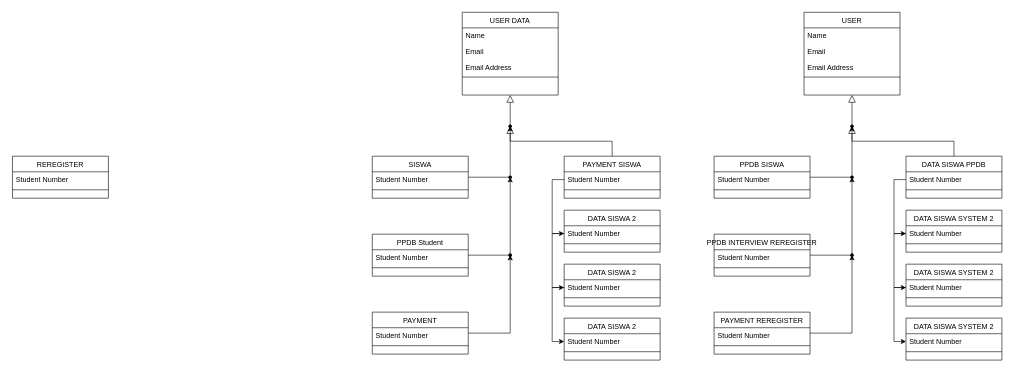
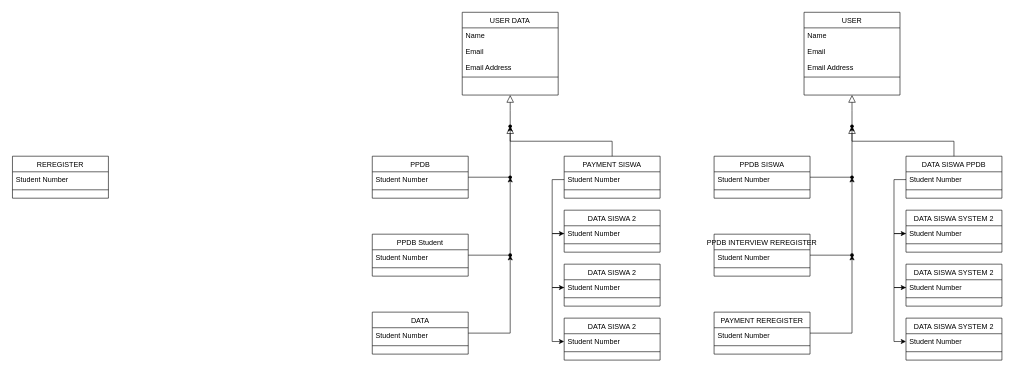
  <mxCell id="0" />
  <mxCell id="1" parent="0" />
  <mxCell id="2" value="USER DATA" style="swimlane;fontStyle=0;align=center;verticalAlign=top;childLayout=stackLayout;horizontal=1;startSize=26;horizontalStack=0;resizeParent=1;resizeLast=0;collapsible=1;marginBottom=0;rounded=0;shadow=0;strokeWidth=1;" parent="1" vertex="1"><mxGeometry x="770" y="20" width="160" height="138" as="geometry"><mxRectangle x="230" y="140" width="160" height="26" as="alternateBounds" /></mxGeometry></mxCell>
  <mxCell id="3" value="Name" style="text;align=left;verticalAlign=top;spacingLeft=4;spacingRight=4;overflow=hidden;rotatable=0;points=[[0,0.5],[1,0.5]];portConstraint=eastwest;" parent="2" vertex="1"><mxGeometry y="26" width="160" height="26" as="geometry" /></mxCell>
  <mxCell id="4" value="Email" style="text;align=left;verticalAlign=top;spacingLeft=4;spacingRight=4;overflow=hidden;rotatable=0;points=[[0,0.5],[1,0.5]];portConstraint=eastwest;rounded=0;shadow=0;html=0;" parent="2" vertex="1"><mxGeometry y="52" width="160" height="26" as="geometry" /></mxCell>
  <mxCell id="5" value="Email Address" style="text;align=left;verticalAlign=top;spacingLeft=4;spacingRight=4;overflow=hidden;rotatable=0;points=[[0,0.5],[1,0.5]];portConstraint=eastwest;rounded=0;shadow=0;html=0;" parent="2" vertex="1"><mxGeometry y="78" width="160" height="26" as="geometry" /></mxCell>
  <mxCell id="6" value="" style="line;html=1;strokeWidth=1;align=left;verticalAlign=middle;spacingTop=-1;spacingLeft=3;spacingRight=3;rotatable=0;labelPosition=right;points=[];portConstraint=eastwest;" parent="2" vertex="1"><mxGeometry y="104" width="160" height="8" as="geometry" /></mxCell>
  <mxCell id="7" value="PAYMENT SISWA" style="swimlane;fontStyle=0;align=center;verticalAlign=top;childLayout=stackLayout;horizontal=1;startSize=26;horizontalStack=0;resizeParent=1;resizeLast=0;collapsible=1;marginBottom=0;rounded=0;shadow=0;strokeWidth=1;" parent="1" vertex="1"><mxGeometry x="940" y="260" width="160" height="70" as="geometry"><mxRectangle x="130" y="380" width="160" height="26" as="alternateBounds" /></mxGeometry></mxCell>
  <mxCell id="8" value="Student Number" style="text;align=left;verticalAlign=top;spacingLeft=4;spacingRight=4;overflow=hidden;rotatable=0;points=[[0,0.5],[1,0.5]];portConstraint=eastwest;" parent="7" vertex="1"><mxGeometry y="26" width="160" height="26" as="geometry" /></mxCell>
  <mxCell id="9" value="" style="line;html=1;strokeWidth=1;align=left;verticalAlign=middle;spacingTop=-1;spacingLeft=3;spacingRight=3;rotatable=0;labelPosition=right;points=[];portConstraint=eastwest;" parent="7" vertex="1"><mxGeometry y="52" width="160" height="8" as="geometry" /></mxCell>
  <mxCell id="10" value="" style="endArrow=block;endSize=10;endFill=0;shadow=0;strokeWidth=1;rounded=0;edgeStyle=elbowEdgeStyle;elbow=vertical;" parent="1" source="39" target="2" edge="1"><mxGeometry width="160" relative="1" as="geometry"><mxPoint x="750" y="103" as="sourcePoint" /><mxPoint x="750" y="103" as="targetPoint" /></mxGeometry></mxCell>
  <mxCell id="11" value="DATA SISWA 2" style="swimlane;fontStyle=0;align=center;verticalAlign=top;childLayout=stackLayout;horizontal=1;startSize=26;horizontalStack=0;resizeParent=1;resizeLast=0;collapsible=1;marginBottom=0;rounded=0;shadow=0;strokeWidth=1;" parent="1" vertex="1"><mxGeometry x="940" y="350" width="160" height="70" as="geometry"><mxRectangle x="340" y="380" width="170" height="26" as="alternateBounds" /></mxGeometry></mxCell>
  <mxCell id="12" value="Student Number" style="text;align=left;verticalAlign=top;spacingLeft=4;spacingRight=4;overflow=hidden;rotatable=0;points=[[0,0.5],[1,0.5]];portConstraint=eastwest;" parent="11" vertex="1"><mxGeometry y="26" width="160" height="26" as="geometry" /></mxCell>
  <mxCell id="13" value="" style="line;html=1;strokeWidth=1;align=left;verticalAlign=middle;spacingTop=-1;spacingLeft=3;spacingRight=3;rotatable=0;labelPosition=right;points=[];portConstraint=eastwest;" parent="11" vertex="1"><mxGeometry y="52" width="160" height="8" as="geometry" /></mxCell>
  <mxCell id="14" value="" style="edgeStyle=orthogonalEdgeStyle;rounded=0;orthogonalLoop=1;jettySize=auto;html=1;entryX=0;entryY=0.5;entryDx=0;entryDy=0;exitX=0;exitY=0.5;exitDx=0;exitDy=0;" parent="1" source="16" target="19" edge="1"><mxGeometry relative="1" as="geometry" /></mxCell>
  <mxCell id="15" value="DATA SISWA 2" style="swimlane;fontStyle=0;align=center;verticalAlign=top;childLayout=stackLayout;horizontal=1;startSize=26;horizontalStack=0;resizeParent=1;resizeLast=0;collapsible=1;marginBottom=0;rounded=0;shadow=0;strokeWidth=1;" parent="1" vertex="1"><mxGeometry x="940" y="440" width="160" height="70" as="geometry"><mxRectangle x="340" y="380" width="170" height="26" as="alternateBounds" /></mxGeometry></mxCell>
  <mxCell id="16" value="Student Number" style="text;align=left;verticalAlign=top;spacingLeft=4;spacingRight=4;overflow=hidden;rotatable=0;points=[[0,0.5],[1,0.5]];portConstraint=eastwest;" parent="15" vertex="1"><mxGeometry y="26" width="160" height="26" as="geometry" /></mxCell>
  <mxCell id="17" value="" style="line;html=1;strokeWidth=1;align=left;verticalAlign=middle;spacingTop=-1;spacingLeft=3;spacingRight=3;rotatable=0;labelPosition=right;points=[];portConstraint=eastwest;" parent="15" vertex="1"><mxGeometry y="52" width="160" height="8" as="geometry" /></mxCell>
  <mxCell id="18" value="DATA SISWA 2" style="swimlane;fontStyle=0;align=center;verticalAlign=top;childLayout=stackLayout;horizontal=1;startSize=26;horizontalStack=0;resizeParent=1;resizeLast=0;collapsible=1;marginBottom=0;rounded=0;shadow=0;strokeWidth=1;" parent="1" vertex="1"><mxGeometry x="940" y="530" width="160" height="70" as="geometry"><mxRectangle x="340" y="380" width="170" height="26" as="alternateBounds" /></mxGeometry></mxCell>
  <mxCell id="19" value="Student Number" style="text;align=left;verticalAlign=top;spacingLeft=4;spacingRight=4;overflow=hidden;rotatable=0;points=[[0,0.5],[1,0.5]];portConstraint=eastwest;" parent="18" vertex="1"><mxGeometry y="26" width="160" height="26" as="geometry" /></mxCell>
  <mxCell id="20" value="" style="line;html=1;strokeWidth=1;align=left;verticalAlign=middle;spacingTop=-1;spacingLeft=3;spacingRight=3;rotatable=0;labelPosition=right;points=[];portConstraint=eastwest;" parent="18" vertex="1"><mxGeometry y="52" width="160" height="8" as="geometry" /></mxCell>
  <mxCell id="21" value="" style="edgeStyle=orthogonalEdgeStyle;rounded=0;orthogonalLoop=1;jettySize=auto;html=1;entryX=0;entryY=0.5;entryDx=0;entryDy=0;" parent="1" source="12" target="16" edge="1"><mxGeometry relative="1" as="geometry"><Array as="points" /></mxGeometry></mxCell>
  <mxCell id="22" value="" style="edgeStyle=orthogonalEdgeStyle;rounded=0;orthogonalLoop=1;jettySize=auto;html=1;entryX=0;entryY=0.5;entryDx=0;entryDy=0;" parent="1" source="8" target="12" edge="1"><mxGeometry relative="1" as="geometry" /></mxCell>
  <mxCell id="23" value="" style="edgeStyle=orthogonalEdgeStyle;rounded=0;orthogonalLoop=1;jettySize=auto;html=1;" edge="1" parent="1" source="24" target="39"><mxGeometry relative="1" as="geometry" /></mxCell>
- <mxCell id="24" value="SISWA" style="swimlane;fontStyle=0;align=center;verticalAlign=top;childLayout=stackLayout;horizontal=1;startSize=26;horizontalStack=0;resizeParent=1;resizeLast=0;collapsible=1;marginBottom=0;rounded=0;shadow=0;strokeWidth=1;" parent="1" vertex="1"><mxGeometry x="620" y="260" width="160" height="70" as="geometry"><mxRectangle x="130" y="380" width="160" height="26" as="alternateBounds" /></mxGeometry></mxCell>
+ <mxCell id="24" value="PPDB" style="swimlane;fontStyle=0;align=center;verticalAlign=top;childLayout=stackLayout;horizontal=1;startSize=26;horizontalStack=0;resizeParent=1;resizeLast=0;collapsible=1;marginBottom=0;rounded=0;shadow=0;strokeWidth=1;" parent="1" vertex="1"><mxGeometry x="620" y="260" width="160" height="70" as="geometry"><mxRectangle x="130" y="380" width="160" height="26" as="alternateBounds" /></mxGeometry></mxCell>
  <mxCell id="25" value="Student Number" style="text;align=left;verticalAlign=top;spacingLeft=4;spacingRight=4;overflow=hidden;rotatable=0;points=[[0,0.5],[1,0.5]];portConstraint=eastwest;" parent="24" vertex="1"><mxGeometry y="26" width="160" height="26" as="geometry" /></mxCell>
  <mxCell id="26" value="" style="line;html=1;strokeWidth=1;align=left;verticalAlign=middle;spacingTop=-1;spacingLeft=3;spacingRight=3;rotatable=0;labelPosition=right;points=[];portConstraint=eastwest;" parent="24" vertex="1"><mxGeometry y="52" width="160" height="8" as="geometry" /></mxCell>
  <mxCell id="27" value="" style="edgeStyle=orthogonalEdgeStyle;rounded=0;orthogonalLoop=1;jettySize=auto;html=1;" edge="1" parent="1" source="28" target="40"><mxGeometry relative="1" as="geometry" /></mxCell>
  <mxCell id="28" value="PPDB Student" style="swimlane;fontStyle=0;align=center;verticalAlign=top;childLayout=stackLayout;horizontal=1;startSize=26;horizontalStack=0;resizeParent=1;resizeLast=0;collapsible=1;marginBottom=0;rounded=0;shadow=0;strokeWidth=1;" parent="1" vertex="1"><mxGeometry x="620" y="390" width="160" height="70" as="geometry"><mxRectangle x="130" y="380" width="160" height="26" as="alternateBounds" /></mxGeometry></mxCell>
  <mxCell id="29" value="Student Number" style="text;align=left;verticalAlign=top;spacingLeft=4;spacingRight=4;overflow=hidden;rotatable=0;points=[[0,0.5],[1,0.5]];portConstraint=eastwest;" parent="28" vertex="1"><mxGeometry y="26" width="160" height="26" as="geometry" /></mxCell>
  <mxCell id="30" value="" style="line;html=1;strokeWidth=1;align=left;verticalAlign=middle;spacingTop=-1;spacingLeft=3;spacingRight=3;rotatable=0;labelPosition=right;points=[];portConstraint=eastwest;" parent="28" vertex="1"><mxGeometry y="52" width="160" height="8" as="geometry" /></mxCell>
  <mxCell id="31" value="" style="edgeStyle=orthogonalEdgeStyle;rounded=0;orthogonalLoop=1;jettySize=auto;html=1;" edge="1" parent="1" source="32" target="41"><mxGeometry relative="1" as="geometry" /></mxCell>
- <mxCell id="32" value="PAYMENT" style="swimlane;fontStyle=0;align=center;verticalAlign=top;childLayout=stackLayout;horizontal=1;startSize=26;horizontalStack=0;resizeParent=1;resizeLast=0;collapsible=1;marginBottom=0;rounded=0;shadow=0;strokeWidth=1;" parent="1" vertex="1"><mxGeometry x="620" y="520" width="160" height="70" as="geometry"><mxRectangle x="130" y="380" width="160" height="26" as="alternateBounds" /></mxGeometry></mxCell>
+ <mxCell id="32" value="DATA" style="swimlane;fontStyle=0;align=center;verticalAlign=top;childLayout=stackLayout;horizontal=1;startSize=26;horizontalStack=0;resizeParent=1;resizeLast=0;collapsible=1;marginBottom=0;rounded=0;shadow=0;strokeWidth=1;" parent="1" vertex="1"><mxGeometry x="620" y="520" width="160" height="70" as="geometry"><mxRectangle x="130" y="380" width="160" height="26" as="alternateBounds" /></mxGeometry></mxCell>
  <mxCell id="33" value="Student Number" style="text;align=left;verticalAlign=top;spacingLeft=4;spacingRight=4;overflow=hidden;rotatable=0;points=[[0,0.5],[1,0.5]];portConstraint=eastwest;" parent="32" vertex="1"><mxGeometry y="26" width="160" height="26" as="geometry" /></mxCell>
  <mxCell id="34" value="" style="line;html=1;strokeWidth=1;align=left;verticalAlign=middle;spacingTop=-1;spacingLeft=3;spacingRight=3;rotatable=0;labelPosition=right;points=[];portConstraint=eastwest;" parent="32" vertex="1"><mxGeometry y="52" width="160" height="8" as="geometry" /></mxCell>
  <mxCell id="35" value="REREGISTER" style="swimlane;fontStyle=0;align=center;verticalAlign=top;childLayout=stackLayout;horizontal=1;startSize=26;horizontalStack=0;resizeParent=1;resizeLast=0;collapsible=1;marginBottom=0;rounded=0;shadow=0;strokeWidth=1;" vertex="1" parent="1"><mxGeometry x="20" y="260" width="160" height="70" as="geometry"><mxRectangle x="130" y="380" width="160" height="26" as="alternateBounds" /></mxGeometry></mxCell>
  <mxCell id="36" value="Student Number" style="text;align=left;verticalAlign=top;spacingLeft=4;spacingRight=4;overflow=hidden;rotatable=0;points=[[0,0.5],[1,0.5]];portConstraint=eastwest;" vertex="1" parent="35"><mxGeometry y="26" width="160" height="26" as="geometry" /></mxCell>
  <mxCell id="37" value="" style="line;html=1;strokeWidth=1;align=left;verticalAlign=middle;spacingTop=-1;spacingLeft=3;spacingRight=3;rotatable=0;labelPosition=right;points=[];portConstraint=eastwest;" vertex="1" parent="35"><mxGeometry y="52" width="160" height="8" as="geometry" /></mxCell>
  <mxCell id="38" value="" style="endArrow=block;endSize=10;endFill=0;shadow=0;strokeWidth=1;rounded=0;edgeStyle=elbowEdgeStyle;elbow=vertical;" edge="1" parent="1" source="7" target="39"><mxGeometry width="160" relative="1" as="geometry"><mxPoint x="1020" y="260" as="sourcePoint" /><mxPoint x="850" y="158" as="targetPoint" /></mxGeometry></mxCell>
  <mxCell id="39" value="" style="shape=waypoint;sketch=0;size=6;pointerEvents=1;points=[];fillColor=default;resizable=0;rotatable=0;perimeter=centerPerimeter;snapToPoint=1;verticalAlign=top;fontStyle=0;startSize=26;rounded=0;shadow=0;strokeWidth=1;" vertex="1" parent="1"><mxGeometry x="840" y="200" width="20" height="20" as="geometry" /></mxCell>
  <mxCell id="40" value="" style="shape=waypoint;sketch=0;size=6;pointerEvents=1;points=[];fillColor=default;resizable=0;rotatable=0;perimeter=centerPerimeter;snapToPoint=1;verticalAlign=top;fontStyle=0;startSize=26;rounded=0;shadow=0;strokeWidth=1;" vertex="1" parent="1"><mxGeometry x="840" y="285" width="20" height="20" as="geometry" /></mxCell>
  <mxCell id="41" value="" style="shape=waypoint;sketch=0;size=6;pointerEvents=1;points=[];fillColor=default;resizable=0;rotatable=0;perimeter=centerPerimeter;snapToPoint=1;verticalAlign=top;fontStyle=0;startSize=26;rounded=0;shadow=0;strokeWidth=1;" vertex="1" parent="1"><mxGeometry x="840" y="415" width="20" height="20" as="geometry" /></mxCell>
  <mxCell id="42" value="USER" style="swimlane;fontStyle=0;align=center;verticalAlign=top;childLayout=stackLayout;horizontal=1;startSize=26;horizontalStack=0;resizeParent=1;resizeLast=0;collapsible=1;marginBottom=0;rounded=0;shadow=0;strokeWidth=1;" vertex="1" parent="1"><mxGeometry x="1340" y="20" width="160" height="138" as="geometry"><mxRectangle x="230" y="140" width="160" height="26" as="alternateBounds" /></mxGeometry></mxCell>
  <mxCell id="43" value="Name" style="text;align=left;verticalAlign=top;spacingLeft=4;spacingRight=4;overflow=hidden;rotatable=0;points=[[0,0.5],[1,0.5]];portConstraint=eastwest;" vertex="1" parent="42"><mxGeometry y="26" width="160" height="26" as="geometry" /></mxCell>
  <mxCell id="44" value="Email" style="text;align=left;verticalAlign=top;spacingLeft=4;spacingRight=4;overflow=hidden;rotatable=0;points=[[0,0.5],[1,0.5]];portConstraint=eastwest;rounded=0;shadow=0;html=0;" vertex="1" parent="42"><mxGeometry y="52" width="160" height="26" as="geometry" /></mxCell>
  <mxCell id="45" value="Email Address" style="text;align=left;verticalAlign=top;spacingLeft=4;spacingRight=4;overflow=hidden;rotatable=0;points=[[0,0.5],[1,0.5]];portConstraint=eastwest;rounded=0;shadow=0;html=0;" vertex="1" parent="42"><mxGeometry y="78" width="160" height="26" as="geometry" /></mxCell>
  <mxCell id="46" value="" style="line;html=1;strokeWidth=1;align=left;verticalAlign=middle;spacingTop=-1;spacingLeft=3;spacingRight=3;rotatable=0;labelPosition=right;points=[];portConstraint=eastwest;" vertex="1" parent="42"><mxGeometry y="104" width="160" height="8" as="geometry" /></mxCell>
  <mxCell id="47" value="DATA SISWA PPDB" style="swimlane;fontStyle=0;align=center;verticalAlign=top;childLayout=stackLayout;horizontal=1;startSize=26;horizontalStack=0;resizeParent=1;resizeLast=0;collapsible=1;marginBottom=0;rounded=0;shadow=0;strokeWidth=1;" vertex="1" parent="1"><mxGeometry x="1510" y="260" width="160" height="70" as="geometry"><mxRectangle x="130" y="380" width="160" height="26" as="alternateBounds" /></mxGeometry></mxCell>
  <mxCell id="48" value="Student Number" style="text;align=left;verticalAlign=top;spacingLeft=4;spacingRight=4;overflow=hidden;rotatable=0;points=[[0,0.5],[1,0.5]];portConstraint=eastwest;" vertex="1" parent="47"><mxGeometry y="26" width="160" height="26" as="geometry" /></mxCell>
  <mxCell id="49" value="" style="line;html=1;strokeWidth=1;align=left;verticalAlign=middle;spacingTop=-1;spacingLeft=3;spacingRight=3;rotatable=0;labelPosition=right;points=[];portConstraint=eastwest;" vertex="1" parent="47"><mxGeometry y="52" width="160" height="8" as="geometry" /></mxCell>
  <mxCell id="50" value="" style="endArrow=block;endSize=10;endFill=0;shadow=0;strokeWidth=1;rounded=0;edgeStyle=elbowEdgeStyle;elbow=vertical;" edge="1" parent="1" source="76" target="42"><mxGeometry width="160" relative="1" as="geometry"><mxPoint x="1320" y="103" as="sourcePoint" /><mxPoint x="1320" y="103" as="targetPoint" /></mxGeometry></mxCell>
  <mxCell id="51" value="DATA SISWA SYSTEM 2" style="swimlane;fontStyle=0;align=center;verticalAlign=top;childLayout=stackLayout;horizontal=1;startSize=26;horizontalStack=0;resizeParent=1;resizeLast=0;collapsible=1;marginBottom=0;rounded=0;shadow=0;strokeWidth=1;" vertex="1" parent="1"><mxGeometry x="1510" y="350" width="160" height="70" as="geometry"><mxRectangle x="340" y="380" width="170" height="26" as="alternateBounds" /></mxGeometry></mxCell>
  <mxCell id="52" value="Student Number" style="text;align=left;verticalAlign=top;spacingLeft=4;spacingRight=4;overflow=hidden;rotatable=0;points=[[0,0.5],[1,0.5]];portConstraint=eastwest;" vertex="1" parent="51"><mxGeometry y="26" width="160" height="26" as="geometry" /></mxCell>
  <mxCell id="53" value="" style="line;html=1;strokeWidth=1;align=left;verticalAlign=middle;spacingTop=-1;spacingLeft=3;spacingRight=3;rotatable=0;labelPosition=right;points=[];portConstraint=eastwest;" vertex="1" parent="51"><mxGeometry y="52" width="160" height="8" as="geometry" /></mxCell>
  <mxCell id="54" value="" style="edgeStyle=orthogonalEdgeStyle;rounded=0;orthogonalLoop=1;jettySize=auto;html=1;entryX=0;entryY=0.5;entryDx=0;entryDy=0;exitX=0;exitY=0.5;exitDx=0;exitDy=0;" edge="1" parent="1" source="56" target="59"><mxGeometry relative="1" as="geometry" /></mxCell>
  <mxCell id="55" value="DATA SISWA SYSTEM 2" style="swimlane;fontStyle=0;align=center;verticalAlign=top;childLayout=stackLayout;horizontal=1;startSize=26;horizontalStack=0;resizeParent=1;resizeLast=0;collapsible=1;marginBottom=0;rounded=0;shadow=0;strokeWidth=1;" vertex="1" parent="1"><mxGeometry x="1510" y="440" width="160" height="70" as="geometry"><mxRectangle x="340" y="380" width="170" height="26" as="alternateBounds" /></mxGeometry></mxCell>
  <mxCell id="56" value="Student Number" style="text;align=left;verticalAlign=top;spacingLeft=4;spacingRight=4;overflow=hidden;rotatable=0;points=[[0,0.5],[1,0.5]];portConstraint=eastwest;" vertex="1" parent="55"><mxGeometry y="26" width="160" height="26" as="geometry" /></mxCell>
  <mxCell id="57" value="" style="line;html=1;strokeWidth=1;align=left;verticalAlign=middle;spacingTop=-1;spacingLeft=3;spacingRight=3;rotatable=0;labelPosition=right;points=[];portConstraint=eastwest;" vertex="1" parent="55"><mxGeometry y="52" width="160" height="8" as="geometry" /></mxCell>
  <mxCell id="58" value="DATA SISWA SYSTEM 2" style="swimlane;fontStyle=0;align=center;verticalAlign=top;childLayout=stackLayout;horizontal=1;startSize=26;horizontalStack=0;resizeParent=1;resizeLast=0;collapsible=1;marginBottom=0;rounded=0;shadow=0;strokeWidth=1;" vertex="1" parent="1"><mxGeometry x="1510" y="530" width="160" height="70" as="geometry"><mxRectangle x="340" y="380" width="170" height="26" as="alternateBounds" /></mxGeometry></mxCell>
  <mxCell id="59" value="Student Number" style="text;align=left;verticalAlign=top;spacingLeft=4;spacingRight=4;overflow=hidden;rotatable=0;points=[[0,0.5],[1,0.5]];portConstraint=eastwest;" vertex="1" parent="58"><mxGeometry y="26" width="160" height="26" as="geometry" /></mxCell>
  <mxCell id="60" value="" style="line;html=1;strokeWidth=1;align=left;verticalAlign=middle;spacingTop=-1;spacingLeft=3;spacingRight=3;rotatable=0;labelPosition=right;points=[];portConstraint=eastwest;" vertex="1" parent="58"><mxGeometry y="52" width="160" height="8" as="geometry" /></mxCell>
  <mxCell id="61" value="" style="edgeStyle=orthogonalEdgeStyle;rounded=0;orthogonalLoop=1;jettySize=auto;html=1;entryX=0;entryY=0.5;entryDx=0;entryDy=0;" edge="1" parent="1" source="52" target="56"><mxGeometry relative="1" as="geometry"><Array as="points" /></mxGeometry></mxCell>
  <mxCell id="62" value="" style="edgeStyle=orthogonalEdgeStyle;rounded=0;orthogonalLoop=1;jettySize=auto;html=1;entryX=0;entryY=0.5;entryDx=0;entryDy=0;" edge="1" parent="1" source="48" target="52"><mxGeometry relative="1" as="geometry" /></mxCell>
  <mxCell id="63" value="" style="edgeStyle=orthogonalEdgeStyle;rounded=0;orthogonalLoop=1;jettySize=auto;html=1;" edge="1" parent="1" source="64" target="76"><mxGeometry relative="1" as="geometry" /></mxCell>
  <mxCell id="64" value="PPDB SISWA" style="swimlane;fontStyle=0;align=center;verticalAlign=top;childLayout=stackLayout;horizontal=1;startSize=26;horizontalStack=0;resizeParent=1;resizeLast=0;collapsible=1;marginBottom=0;rounded=0;shadow=0;strokeWidth=1;" vertex="1" parent="1"><mxGeometry x="1190" y="260" width="160" height="70" as="geometry"><mxRectangle x="130" y="380" width="160" height="26" as="alternateBounds" /></mxGeometry></mxCell>
  <mxCell id="65" value="Student Number" style="text;align=left;verticalAlign=top;spacingLeft=4;spacingRight=4;overflow=hidden;rotatable=0;points=[[0,0.5],[1,0.5]];portConstraint=eastwest;" vertex="1" parent="64"><mxGeometry y="26" width="160" height="26" as="geometry" /></mxCell>
  <mxCell id="66" value="" style="line;html=1;strokeWidth=1;align=left;verticalAlign=middle;spacingTop=-1;spacingLeft=3;spacingRight=3;rotatable=0;labelPosition=right;points=[];portConstraint=eastwest;" vertex="1" parent="64"><mxGeometry y="52" width="160" height="8" as="geometry" /></mxCell>
  <mxCell id="67" value="" style="edgeStyle=orthogonalEdgeStyle;rounded=0;orthogonalLoop=1;jettySize=auto;html=1;" edge="1" parent="1" source="68" target="77"><mxGeometry relative="1" as="geometry" /></mxCell>
  <mxCell id="68" value="PPDB INTERVIEW REREGISTER" style="swimlane;fontStyle=0;align=center;verticalAlign=top;childLayout=stackLayout;horizontal=1;startSize=26;horizontalStack=0;resizeParent=1;resizeLast=0;collapsible=1;marginBottom=0;rounded=0;shadow=0;strokeWidth=1;" vertex="1" parent="1"><mxGeometry x="1190" y="390" width="160" height="70" as="geometry"><mxRectangle x="130" y="380" width="160" height="26" as="alternateBounds" /></mxGeometry></mxCell>
  <mxCell id="69" value="Student Number" style="text;align=left;verticalAlign=top;spacingLeft=4;spacingRight=4;overflow=hidden;rotatable=0;points=[[0,0.5],[1,0.5]];portConstraint=eastwest;" vertex="1" parent="68"><mxGeometry y="26" width="160" height="26" as="geometry" /></mxCell>
  <mxCell id="70" value="" style="line;html=1;strokeWidth=1;align=left;verticalAlign=middle;spacingTop=-1;spacingLeft=3;spacingRight=3;rotatable=0;labelPosition=right;points=[];portConstraint=eastwest;" vertex="1" parent="68"><mxGeometry y="52" width="160" height="8" as="geometry" /></mxCell>
  <mxCell id="71" value="" style="edgeStyle=orthogonalEdgeStyle;rounded=0;orthogonalLoop=1;jettySize=auto;html=1;" edge="1" parent="1" source="72" target="78"><mxGeometry relative="1" as="geometry" /></mxCell>
  <mxCell id="72" value="PAYMENT REREGISTER" style="swimlane;fontStyle=0;align=center;verticalAlign=top;childLayout=stackLayout;horizontal=1;startSize=26;horizontalStack=0;resizeParent=1;resizeLast=0;collapsible=1;marginBottom=0;rounded=0;shadow=0;strokeWidth=1;" vertex="1" parent="1"><mxGeometry x="1190" y="520" width="160" height="70" as="geometry"><mxRectangle x="130" y="380" width="160" height="26" as="alternateBounds" /></mxGeometry></mxCell>
  <mxCell id="73" value="Student Number" style="text;align=left;verticalAlign=top;spacingLeft=4;spacingRight=4;overflow=hidden;rotatable=0;points=[[0,0.5],[1,0.5]];portConstraint=eastwest;" vertex="1" parent="72"><mxGeometry y="26" width="160" height="26" as="geometry" /></mxCell>
  <mxCell id="74" value="" style="line;html=1;strokeWidth=1;align=left;verticalAlign=middle;spacingTop=-1;spacingLeft=3;spacingRight=3;rotatable=0;labelPosition=right;points=[];portConstraint=eastwest;" vertex="1" parent="72"><mxGeometry y="52" width="160" height="8" as="geometry" /></mxCell>
  <mxCell id="75" value="" style="endArrow=block;endSize=10;endFill=0;shadow=0;strokeWidth=1;rounded=0;edgeStyle=elbowEdgeStyle;elbow=vertical;" edge="1" parent="1" source="47" target="76"><mxGeometry width="160" relative="1" as="geometry"><mxPoint x="1590" y="260" as="sourcePoint" /><mxPoint x="1420" y="158" as="targetPoint" /></mxGeometry></mxCell>
  <mxCell id="76" value="" style="shape=waypoint;sketch=0;size=6;pointerEvents=1;points=[];fillColor=default;resizable=0;rotatable=0;perimeter=centerPerimeter;snapToPoint=1;verticalAlign=top;fontStyle=0;startSize=26;rounded=0;shadow=0;strokeWidth=1;" vertex="1" parent="1"><mxGeometry x="1410" y="200" width="20" height="20" as="geometry" /></mxCell>
  <mxCell id="77" value="" style="shape=waypoint;sketch=0;size=6;pointerEvents=1;points=[];fillColor=default;resizable=0;rotatable=0;perimeter=centerPerimeter;snapToPoint=1;verticalAlign=top;fontStyle=0;startSize=26;rounded=0;shadow=0;strokeWidth=1;" vertex="1" parent="1"><mxGeometry x="1410" y="285" width="20" height="20" as="geometry" /></mxCell>
  <mxCell id="78" value="" style="shape=waypoint;sketch=0;size=6;pointerEvents=1;points=[];fillColor=default;resizable=0;rotatable=0;perimeter=centerPerimeter;snapToPoint=1;verticalAlign=top;fontStyle=0;startSize=26;rounded=0;shadow=0;strokeWidth=1;" vertex="1" parent="1"><mxGeometry x="1410" y="415" width="20" height="20" as="geometry" /></mxCell>
